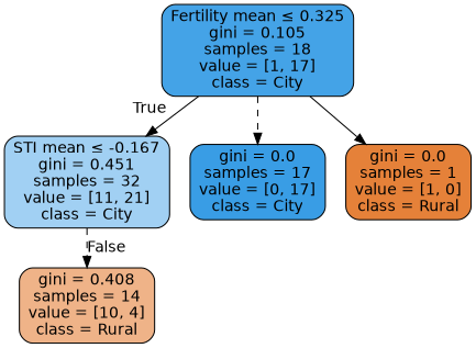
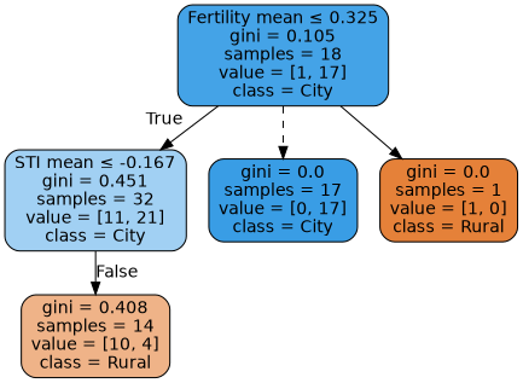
  digraph {
    node [color=black fontname=helvetica shape=box style="filled, rounded"]
    edge [fontname=helvetica style=dashed]
    n1 [fillcolor="#399de579" label=<STI mean &le; -0.167<br/>gini = 0.451<br/>samples = 32<br/>value = [11, 21]<br/>class = City>]
    n2 [fillcolor="#e5813999" label=<gini = 0.408<br/>samples = 14<br/>value = [10, 4]<br/>class = Rural>]
    n3 [fillcolor="#399de5f0" label=<Fertility mean &le; 0.325<br/>gini = 0.105<br/>samples = 18<br/>value = [1, 17]<br/>class = City>]
    n4 [fillcolor="#399de5ff" label=<gini = 0.0<br/>samples = 17<br/>value = [0, 17]<br/>class = City>]
    n5 [fillcolor="#e58139ff" label=<gini = 0.0<br/>samples = 1<br/>value = [1, 0]<br/>class = Rural>]
-   n1 -> n2 [headlabel=False labelangle=-45 labeldistance=2.5]
+   n1 -> n2 [headlabel=False labelangle=-45 labeldistance=2.5 style=solid]
    n3 -> n1 [headlabel=True labelangle=45 labeldistance=2.5 style=solid]
    n3 -> n4
    n3 -> n5 [style=solid]
  }
